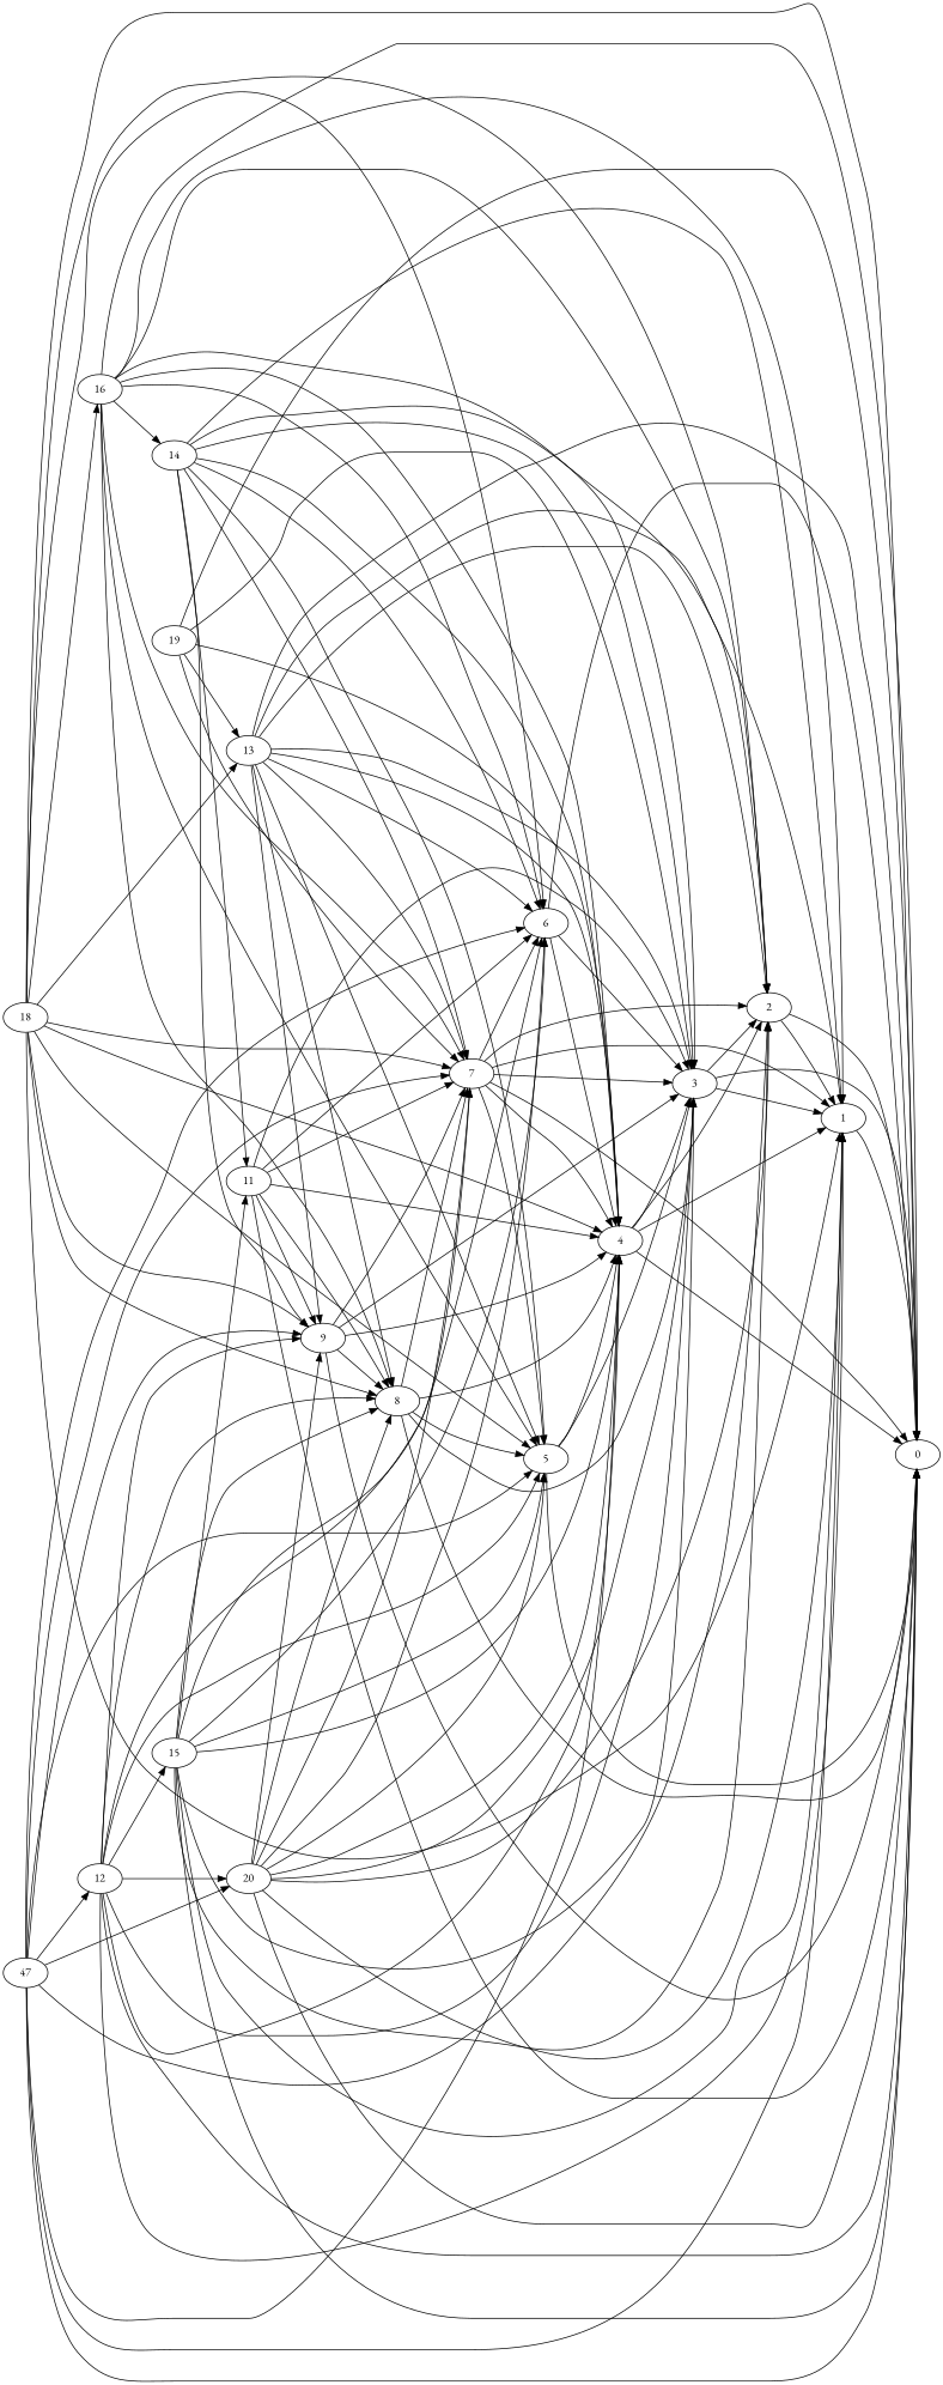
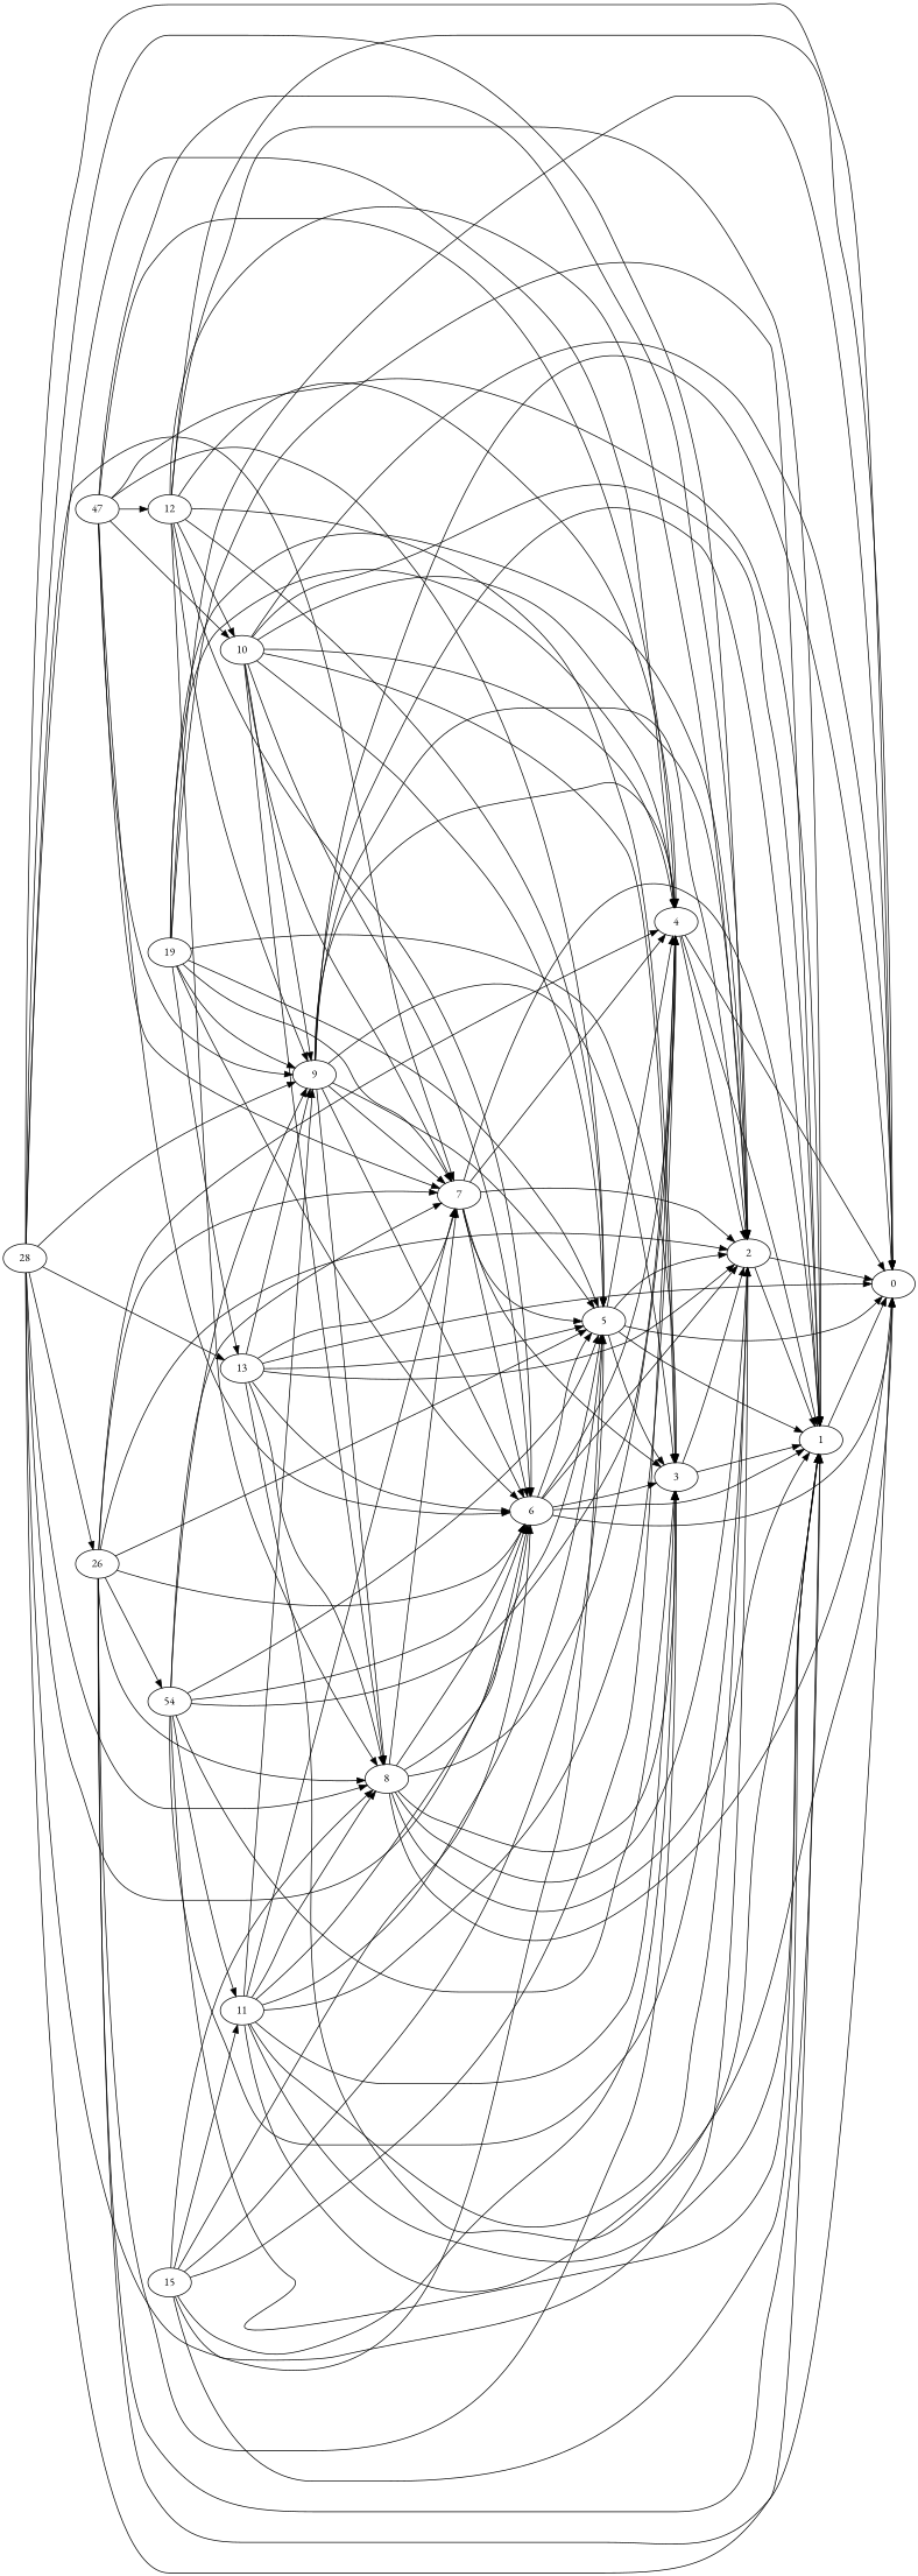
  digraph {
    fontname="EB Garamond"
    rankdir=LR
    node [fontname="EB Garamond"]
    edge [fontname="EB Garamond"]
    1
    0
    2
    3
    4
    5
    6
    7
    8
    9
-   10 [label=20]
+   10
    11
    12
    13
-   14
+   14 [label=54]
    15
-   16
+   16 [label=26]
    n18 [label=47]
-   18
+   18 [label=28]
    19
    1 -> 0
    2 -> 1
    2 -> 0
    3 -> 1
-   3 -> 0
    3 -> 2
    4 -> 1
    4 -> 0
    4 -> 2
-   4 -> 3
+   5 -> 1
    5 -> 0
+   5 -> 2
    5 -> 3
    5 -> 4
+   6 -> 1
    6 -> 0
+   6 -> 2
    6 -> 3
    6 -> 4
+   6 -> 5
    7 -> 1
-   7 -> 0
    7 -> 2
    7 -> 3
    7 -> 4
    7 -> 5
    7 -> 6
+   8 -> 1
    8 -> 0
+   8 -> 2
    8 -> 3
    8 -> 4
    8 -> 5
+   8 -> 6
    8 -> 7
+   9 -> 1
    9 -> 0
+   9 -> 2
    9 -> 3
    9 -> 4
+   9 -> 5
+   9 -> 6
    9 -> 7
    9 -> 8
    10 -> 1
    10 -> 0
    10 -> 2
    10 -> 3
    10 -> 4
    10 -> 5
    10 -> 6
    10 -> 7
    10 -> 8
    10 -> 9
+   11 -> 1
    11 -> 0
+   11 -> 2
    11 -> 3
    11 -> 4
+   11 -> 5
    11 -> 6
    11 -> 7
    11 -> 8
    11 -> 9
    12 -> 1
    12 -> 0
-   12 -> 15
+   12 -> 2
    12 -> 3
    12 -> 4
    12 -> 5
    12 -> 6
    12 -> 8
    12 -> 9
    12 -> 10
    13 -> 1
    13 -> 0
    13 -> 2
-   13 -> 3
-   13 -> 4
    13 -> 5
    13 -> 6
    13 -> 7
    13 -> 8
    13 -> 9
    14 -> 1
    14 -> 2
    14 -> 3
    14 -> 4
    14 -> 5
    14 -> 6
    14 -> 7
    14 -> 9
    14 -> 11
    15 -> 1
-   15 -> 0
    15 -> 2
    15 -> 3
    15 -> 4
    15 -> 5
    15 -> 6
-   15 -> 7
    15 -> 8
    15 -> 11
    16 -> 1
    16 -> 0
    16 -> 2
    16 -> 3
    16 -> 4
    16 -> 5
    16 -> 6
    16 -> 7
    16 -> 8
    16 -> 14
    n18 -> 1
-   n18 -> 0
    n18 -> 2
    n18 -> 4
    n18 -> 5
    n18 -> 6
    n18 -> 7
    n18 -> 9
    n18 -> 10
    n18 -> 12
    18 -> 1
    18 -> 0
    18 -> 2
    18 -> 4
    18 -> 5
    18 -> 6
    18 -> 7
    18 -> 8
    18 -> 9
    18 -> 13
    18 -> 16
+   19 -> 1
    19 -> 0
+   19 -> 2
    19 -> 3
    19 -> 4
+   19 -> 5
+   19 -> 6
    19 -> 7
+   19 -> 9
    19 -> 13
  }
